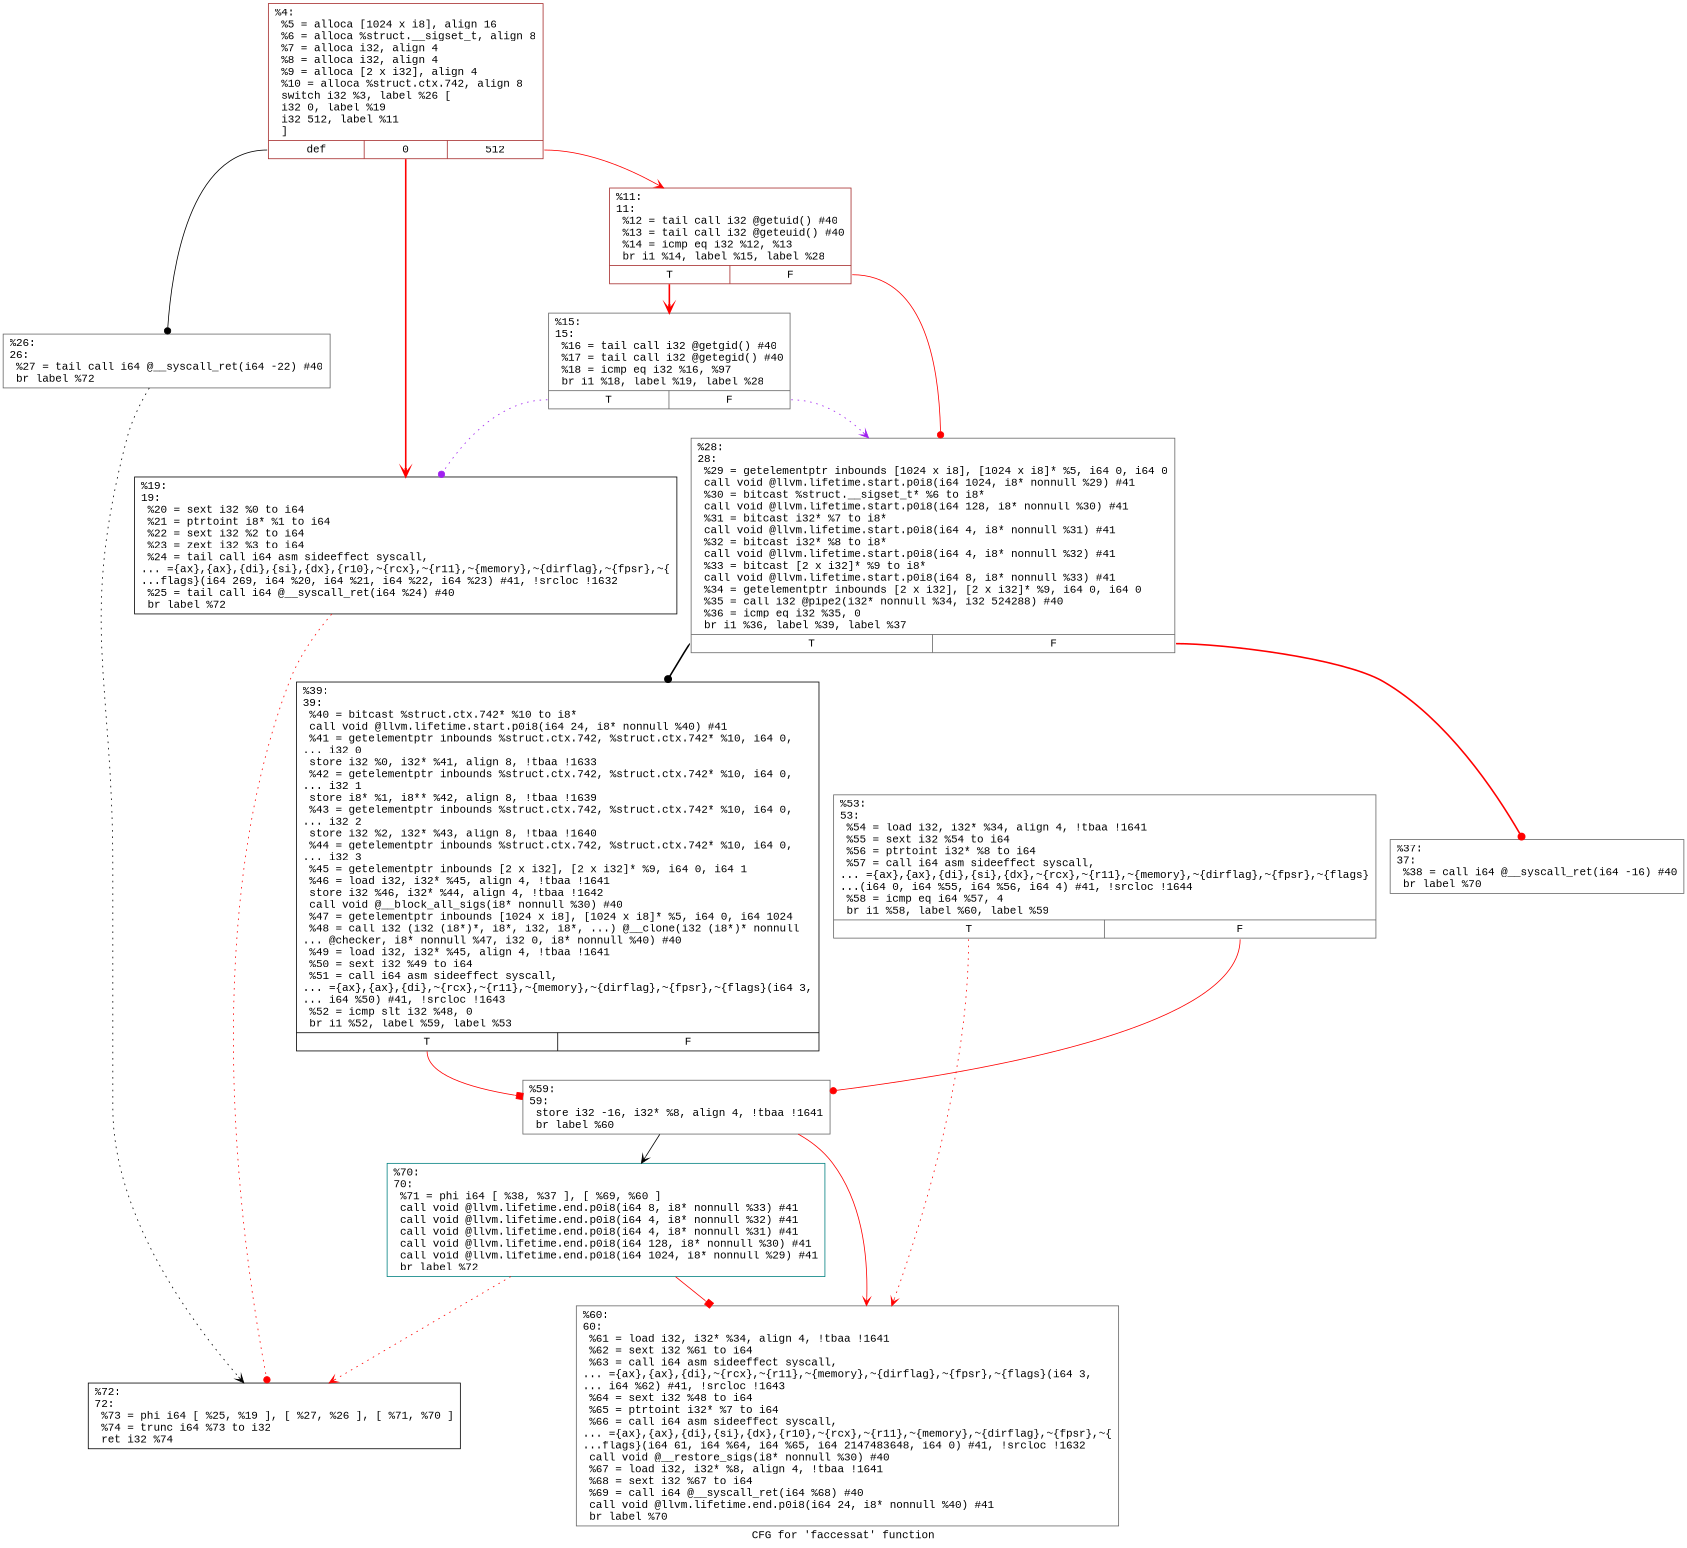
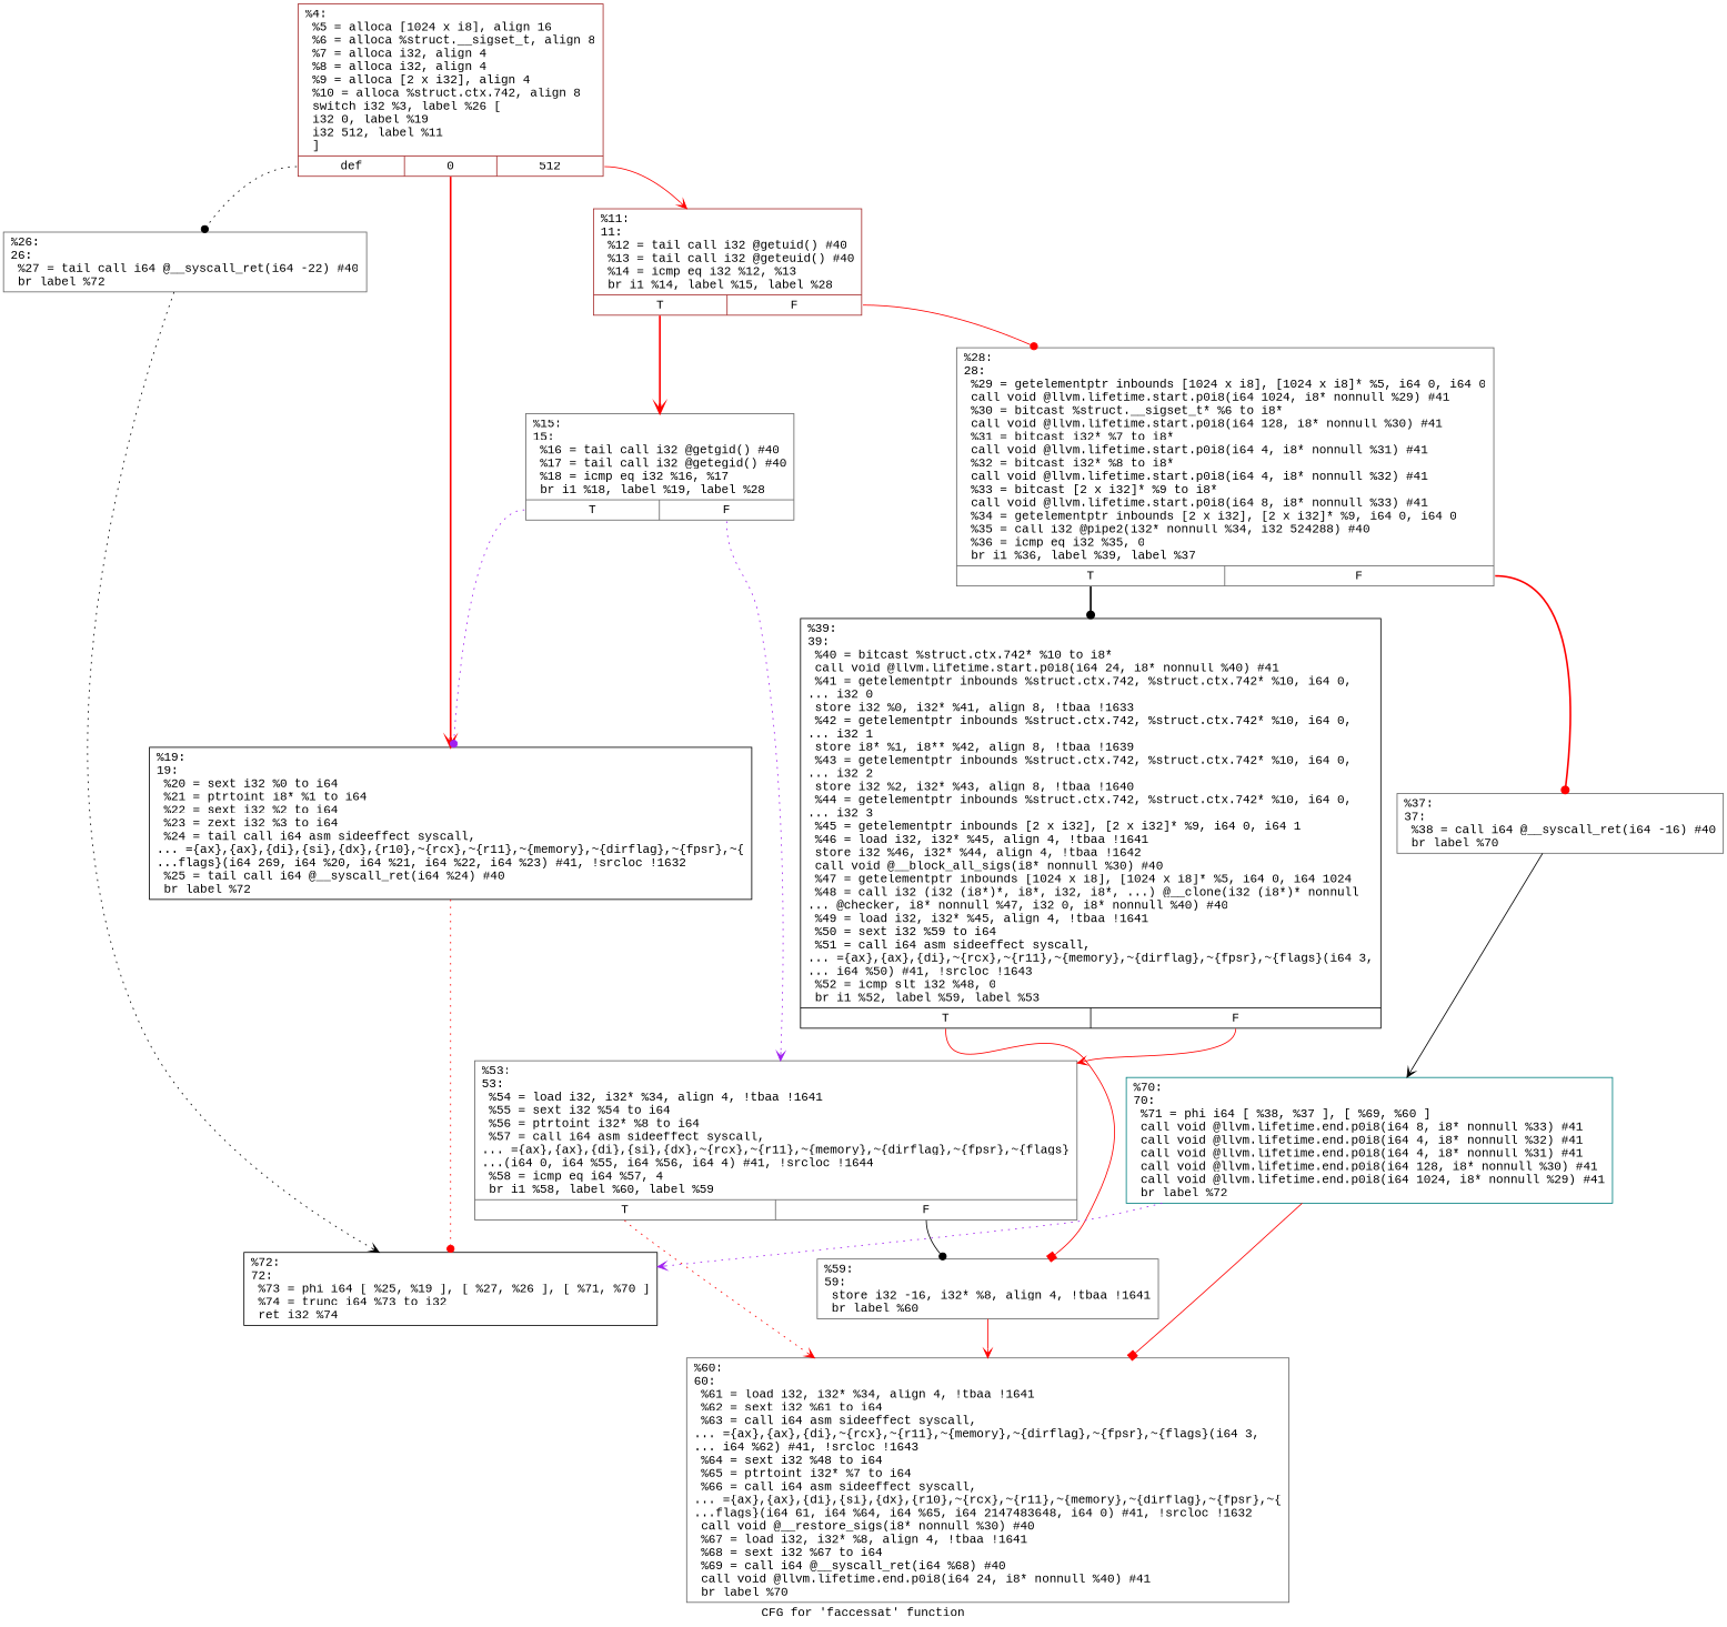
  digraph {
    fontname="Liberation Mono"
    label="CFG for 'faccessat' function"
    node [color=gray40 fontname="Liberation Mono" shape=record]
    edge [arrowhead=vee color=red fontname="Liberation Mono" style=solid]
    n1 [color=brown label="{%4:\l  %5 = alloca [1024 x i8], align 16\l  %6 = alloca %struct.__sigset_t, align 8\l  %7 = alloca i32, align 4\l  %8 = alloca i32, align 4\l  %9 = alloca [2 x i32], align 4\l  %10 = alloca %struct.ctx.742, align 8\l  switch i32 %3, label %26 [\l    i32 0, label %19\l    i32 512, label %11\l  ]\l|{<s0>def|<s1>0|<s2>512}}"]
    n2 [label="{%26:\l26:                                               \l  %27 = tail call i64 @__syscall_ret(i64 -22) #40\l  br label %72\l}"]
    n3 [color=black label="{%19:\l19:                                               \l  %20 = sext i32 %0 to i64\l  %21 = ptrtoint i8* %1 to i64\l  %22 = sext i32 %2 to i64\l  %23 = zext i32 %3 to i64\l  %24 = tail call i64 asm sideeffect syscall,\l... =\{ax\},\{ax\},\{di\},\{si\},\{dx\},\{r10\},~\{rcx\},~\{r11\},~\{memory\},~\{dirflag\},~\{fpsr\},~\{\l...flags\}(i64 269, i64 %20, i64 %21, i64 %22, i64 %23) #41, !srcloc !1632\l  %25 = tail call i64 @__syscall_ret(i64 %24) #40\l  br label %72\l}"]
    n4 [color=brown label="{%11:\l11:                                               \l  %12 = tail call i32 @getuid() #40\l  %13 = tail call i32 @geteuid() #40\l  %14 = icmp eq i32 %12, %13\l  br i1 %14, label %15, label %28\l|{<s0>T|<s1>F}}"]
    n5 [color=black label="{%72:\l72:                                               \l  %73 = phi i64 [ %25, %19 ], [ %27, %26 ], [ %71, %70 ]\l  %74 = trunc i64 %73 to i32\l  ret i32 %74\l}"]
-   n6 [label="{%15:\l15:                                               \l  %16 = tail call i32 @getgid() #40\l  %17 = tail call i32 @getegid() #40\l  %18 = icmp eq i32 %16, %97\l  br i1 %18, label %19, label %28\l|{<s0>T|<s1>F}}"]
+   n6 [label="{%15:\l15:                                               \l  %16 = tail call i32 @getgid() #40\l  %17 = tail call i32 @getegid() #40\l  %18 = icmp eq i32 %16, %17\l  br i1 %18, label %19, label %28\l|{<s0>T|<s1>F}}"]
    n7 [label="{%28:\l28:                                               \l  %29 = getelementptr inbounds [1024 x i8], [1024 x i8]* %5, i64 0, i64 0\l  call void @llvm.lifetime.start.p0i8(i64 1024, i8* nonnull %29) #41\l  %30 = bitcast %struct.__sigset_t* %6 to i8*\l  call void @llvm.lifetime.start.p0i8(i64 128, i8* nonnull %30) #41\l  %31 = bitcast i32* %7 to i8*\l  call void @llvm.lifetime.start.p0i8(i64 4, i8* nonnull %31) #41\l  %32 = bitcast i32* %8 to i8*\l  call void @llvm.lifetime.start.p0i8(i64 4, i8* nonnull %32) #41\l  %33 = bitcast [2 x i32]* %9 to i8*\l  call void @llvm.lifetime.start.p0i8(i64 8, i8* nonnull %33) #41\l  %34 = getelementptr inbounds [2 x i32], [2 x i32]* %9, i64 0, i64 0\l  %35 = call i32 @pipe2(i32* nonnull %34, i32 524288) #40\l  %36 = icmp eq i32 %35, 0\l  br i1 %36, label %39, label %37\l|{<s0>T|<s1>F}}"]
-   n8 [color=black label="{%39:\l39:                                               \l  %40 = bitcast %struct.ctx.742* %10 to i8*\l  call void @llvm.lifetime.start.p0i8(i64 24, i8* nonnull %40) #41\l  %41 = getelementptr inbounds %struct.ctx.742, %struct.ctx.742* %10, i64 0,\l... i32 0\l  store i32 %0, i32* %41, align 8, !tbaa !1633\l  %42 = getelementptr inbounds %struct.ctx.742, %struct.ctx.742* %10, i64 0,\l... i32 1\l  store i8* %1, i8** %42, align 8, !tbaa !1639\l  %43 = getelementptr inbounds %struct.ctx.742, %struct.ctx.742* %10, i64 0,\l... i32 2\l  store i32 %2, i32* %43, align 8, !tbaa !1640\l  %44 = getelementptr inbounds %struct.ctx.742, %struct.ctx.742* %10, i64 0,\l... i32 3\l  %45 = getelementptr inbounds [2 x i32], [2 x i32]* %9, i64 0, i64 1\l  %46 = load i32, i32* %45, align 4, !tbaa !1641\l  store i32 %46, i32* %44, align 4, !tbaa !1642\l  call void @__block_all_sigs(i8* nonnull %30) #40\l  %47 = getelementptr inbounds [1024 x i8], [1024 x i8]* %5, i64 0, i64 1024\l  %48 = call i32 (i32 (i8*)*, i8*, i32, i8*, ...) @__clone(i32 (i8*)* nonnull\l... @checker, i8* nonnull %47, i32 0, i8* nonnull %40) #40\l  %49 = load i32, i32* %45, align 4, !tbaa !1641\l  %50 = sext i32 %49 to i64\l  %51 = call i64 asm sideeffect syscall,\l... =\{ax\},\{ax\},\{di\},~\{rcx\},~\{r11\},~\{memory\},~\{dirflag\},~\{fpsr\},~\{flags\}(i64 3,\l... i64 %50) #41, !srcloc !1643\l  %52 = icmp slt i32 %48, 0\l  br i1 %52, label %59, label %53\l|{<s0>T|<s1>F}}"]
+   n8 [color=black label="{%39:\l39:                                               \l  %40 = bitcast %struct.ctx.742* %10 to i8*\l  call void @llvm.lifetime.start.p0i8(i64 24, i8* nonnull %40) #41\l  %41 = getelementptr inbounds %struct.ctx.742, %struct.ctx.742* %10, i64 0,\l... i32 0\l  store i32 %0, i32* %41, align 8, !tbaa !1633\l  %42 = getelementptr inbounds %struct.ctx.742, %struct.ctx.742* %10, i64 0,\l... i32 1\l  store i8* %1, i8** %42, align 8, !tbaa !1639\l  %43 = getelementptr inbounds %struct.ctx.742, %struct.ctx.742* %10, i64 0,\l... i32 2\l  store i32 %2, i32* %43, align 8, !tbaa !1640\l  %44 = getelementptr inbounds %struct.ctx.742, %struct.ctx.742* %10, i64 0,\l... i32 3\l  %45 = getelementptr inbounds [2 x i32], [2 x i32]* %9, i64 0, i64 1\l  %46 = load i32, i32* %45, align 4, !tbaa !1641\l  store i32 %46, i32* %44, align 4, !tbaa !1642\l  call void @__block_all_sigs(i8* nonnull %30) #40\l  %47 = getelementptr inbounds [1024 x i8], [1024 x i8]* %5, i64 0, i64 1024\l  %48 = call i32 (i32 (i8*)*, i8*, i32, i8*, ...) @__clone(i32 (i8*)* nonnull\l... @checker, i8* nonnull %47, i32 0, i8* nonnull %40) #40\l  %49 = load i32, i32* %45, align 4, !tbaa !1641\l  %50 = sext i32 %59 to i64\l  %51 = call i64 asm sideeffect syscall,\l... =\{ax\},\{ax\},\{di\},~\{rcx\},~\{r11\},~\{memory\},~\{dirflag\},~\{fpsr\},~\{flags\}(i64 3,\l... i64 %50) #41, !srcloc !1643\l  %52 = icmp slt i32 %48, 0\l  br i1 %52, label %59, label %53\l|{<s0>T|<s1>F}}"]
    n9 [label="{%37:\l37:                                               \l  %38 = call i64 @__syscall_ret(i64 -16) #40\l  br label %70\l}"]
    n10 [label="{%59:\l59:                                               \l  store i32 -16, i32* %8, align 4, !tbaa !1641\l  br label %60\l}"]
    n11 [label="{%53:\l53:                                               \l  %54 = load i32, i32* %34, align 4, !tbaa !1641\l  %55 = sext i32 %54 to i64\l  %56 = ptrtoint i32* %8 to i64\l  %57 = call i64 asm sideeffect syscall,\l... =\{ax\},\{ax\},\{di\},\{si\},\{dx\},~\{rcx\},~\{r11\},~\{memory\},~\{dirflag\},~\{fpsr\},~\{flags\}\l...(i64 0, i64 %55, i64 %56, i64 4) #41, !srcloc !1644\l  %58 = icmp eq i64 %57, 4\l  br i1 %58, label %60, label %59\l|{<s0>T|<s1>F}}"]
    n12 [color=teal label="{%70:\l70:                                               \l  %71 = phi i64 [ %38, %37 ], [ %69, %60 ]\l  call void @llvm.lifetime.end.p0i8(i64 8, i8* nonnull %33) #41\l  call void @llvm.lifetime.end.p0i8(i64 4, i8* nonnull %32) #41\l  call void @llvm.lifetime.end.p0i8(i64 4, i8* nonnull %31) #41\l  call void @llvm.lifetime.end.p0i8(i64 128, i8* nonnull %30) #41\l  call void @llvm.lifetime.end.p0i8(i64 1024, i8* nonnull %29) #41\l  br label %72\l}"]
    n13 [label="{%60:\l60:                                               \l  %61 = load i32, i32* %34, align 4, !tbaa !1641\l  %62 = sext i32 %61 to i64\l  %63 = call i64 asm sideeffect syscall,\l... =\{ax\},\{ax\},\{di\},~\{rcx\},~\{r11\},~\{memory\},~\{dirflag\},~\{fpsr\},~\{flags\}(i64 3,\l... i64 %62) #41, !srcloc !1643\l  %64 = sext i32 %48 to i64\l  %65 = ptrtoint i32* %7 to i64\l  %66 = call i64 asm sideeffect syscall,\l... =\{ax\},\{ax\},\{di\},\{si\},\{dx\},\{r10\},~\{rcx\},~\{r11\},~\{memory\},~\{dirflag\},~\{fpsr\},~\{\l...flags\}(i64 61, i64 %64, i64 %65, i64 2147483648, i64 0) #41, !srcloc !1632\l  call void @__restore_sigs(i8* nonnull %30) #40\l  %67 = load i32, i32* %8, align 4, !tbaa !1641\l  %68 = sext i32 %67 to i64\l  %69 = call i64 @__syscall_ret(i64 %68) #40\l  call void @llvm.lifetime.end.p0i8(i64 24, i8* nonnull %40) #41\l  br label %70\l}"]
-   n1 -> n2 [arrowhead=dot color=black tailport=s0]
+   n1 -> n2 [arrowhead=dot color=black style=dotted tailport=s0]
    n1 -> n3 [style=bold tailport=s1]
    n1 -> n4 [tailport=s2]
    n2 -> n5 [color=black style=dotted]
    n3 -> n5 [arrowhead=dot style=dotted]
    n4 -> n6 [style=bold tailport=s0]
    n4 -> n7 [arrowhead=dot tailport=s1]
    n6 -> n3 [arrowhead=dot color=purple style=dotted tailport=s0]
-   n6 -> n7 [color=purple style=dotted tailport=s1]
+   n6 -> n11 [color=purple style=dotted tailport=s1]
    n7 -> n8 [arrowhead=dot color=black style=bold tailport=s0]
    n7 -> n9 [arrowhead=dot style=bold tailport=s1]
    n8 -> n10 [arrowhead=box tailport=s0]
-   n10 -> n12 [color=black]
+   n8 -> n11 [tailport=s1]
+   n9 -> n12 [color=black]
    n10 -> n13
-   n11 -> n10 [arrowhead=dot tailport=s1]
+   n11 -> n10 [arrowhead=dot color=black tailport=s1]
    n11 -> n13 [style=dotted tailport=s0]
-   n12 -> n5 [style=dotted]
+   n12 -> n5 [color=purple style=dotted]
    n12 -> n13 [arrowhead=box]
  }
